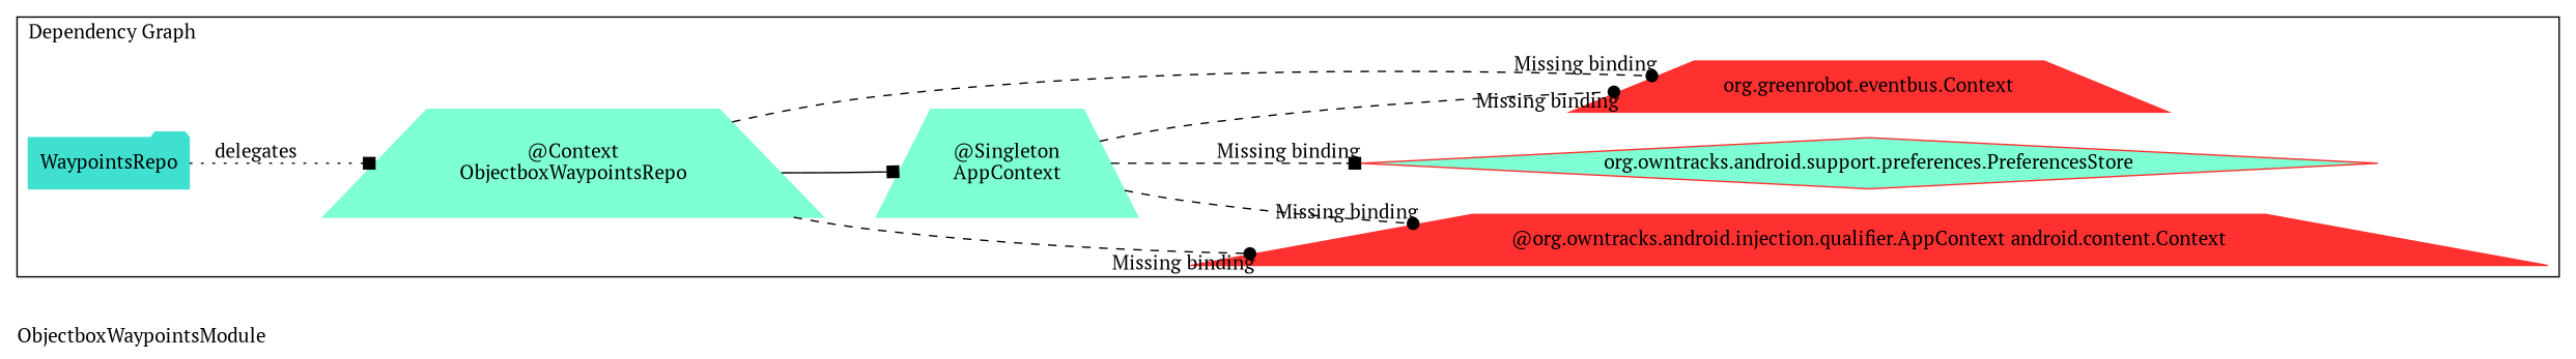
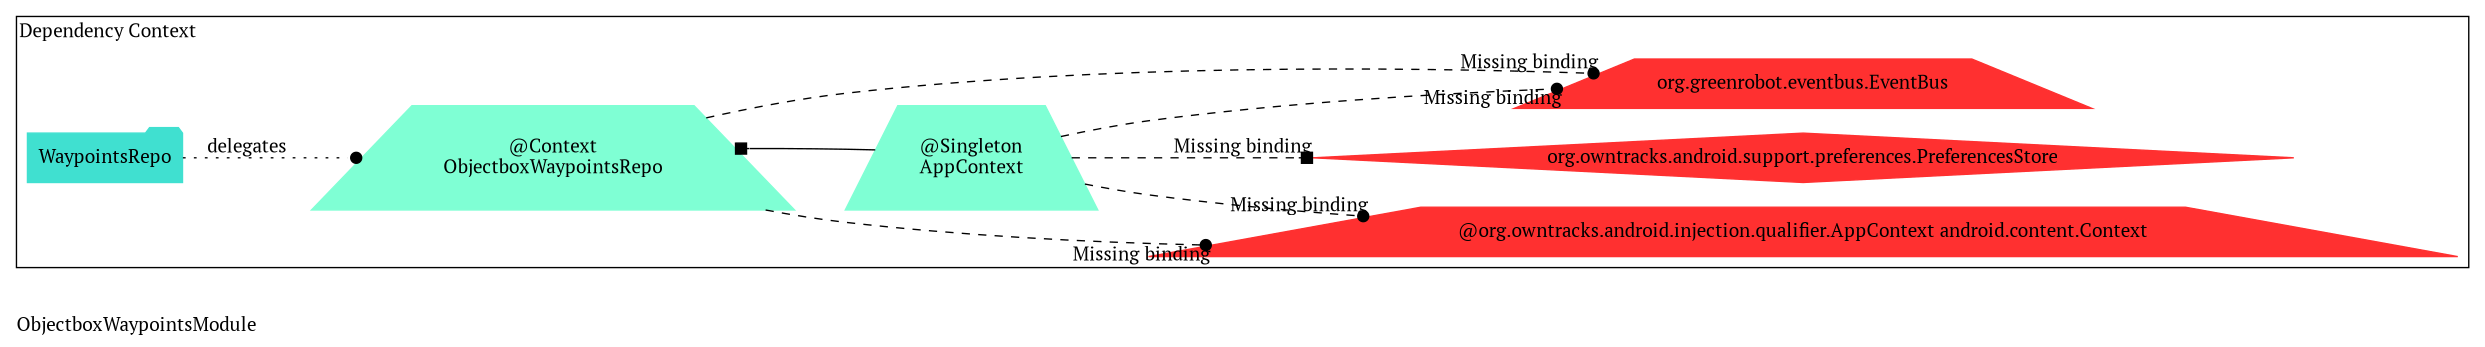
  digraph {
    compound=true
    fontname="PT Serif"
    label=ObjectboxWaypointsModule
    labeljust=l
    rankdir=LR
    node [color=firebrick1 fontname="PT Serif" shape=trapezium style=filled]
    edge [arrowhead=dot fontname="PT Serif" style=dashed arrowType=empty headlabel="Missing binding"]
    n1 [color=turquoise label=WaypointsRepo shape=folder]
    n2 [color=aquamarine label="@Context\nObjectboxWaypointsRepo"]
    n3 [label="@org.owntracks.android.injection.qualifier.AppContext android.content.Context"]
-   n4 [label="org.greenrobot.eventbus.Context"]
+   n4 [label="org.greenrobot.eventbus.EventBus"]
    n5 [color=aquamarine label="@Singleton\nAppContext"]
-   n6 [label="org.owntracks.android.support.preferences.PreferencesStore" shape=diamond fillcolor=aquamarine]
+   n6 [label="org.owntracks.android.support.preferences.PreferencesStore" shape=diamond]
    subgraph cluster_1 {
      label="Entry Points"
    }
    subgraph cluster_2 {
-     label="Dependency Graph"
+     label="Dependency Context"
      n1
      n2
      n3
      n4
      n5
      n6
    }
    subgraph cluster_3 {
      label=Subcomponents
      shape=folder
    }
-   n1 -> n2 [arrowhead=box label=delegates style=dotted arrowType="" headlabel=""]
+   n1 -> n2 [label=delegates style=dotted arrowType="" headlabel=""]
    n2 -> n3
    n2 -> n4
-   n2 -> n5 [arrowhead=box style="" arrowType="" headlabel=""]
+   n5 -> n2 [arrowhead=box style="" arrowType="" headlabel=""]
    n5 -> n3
    n5 -> n4
    n5 -> n6 [arrowhead=box]
  }
